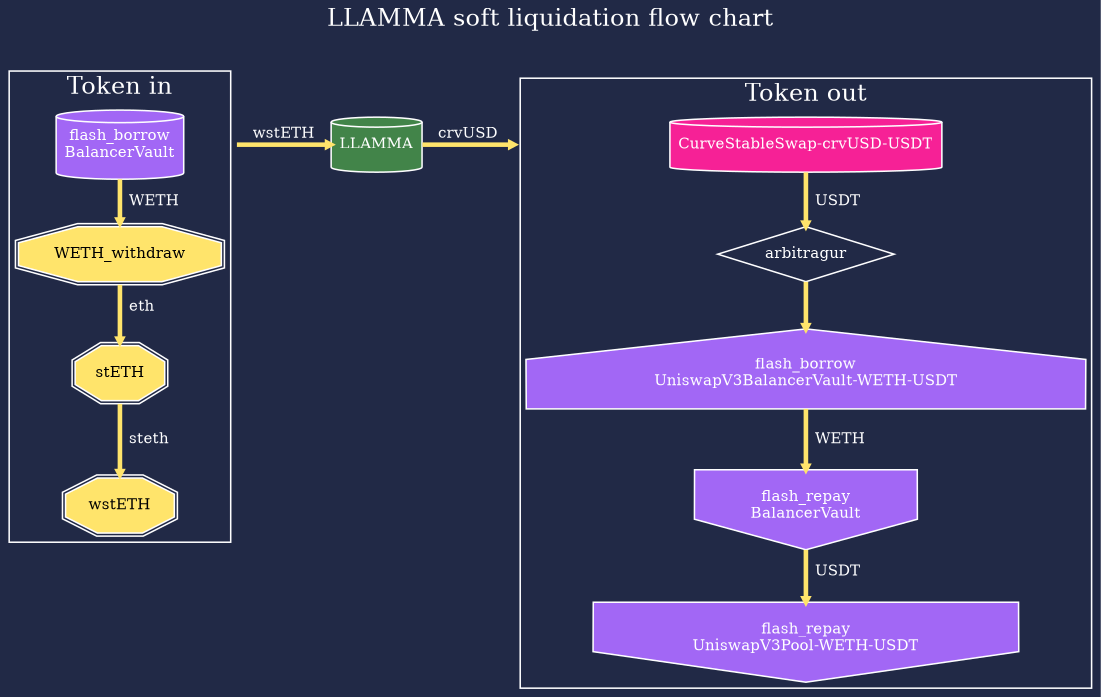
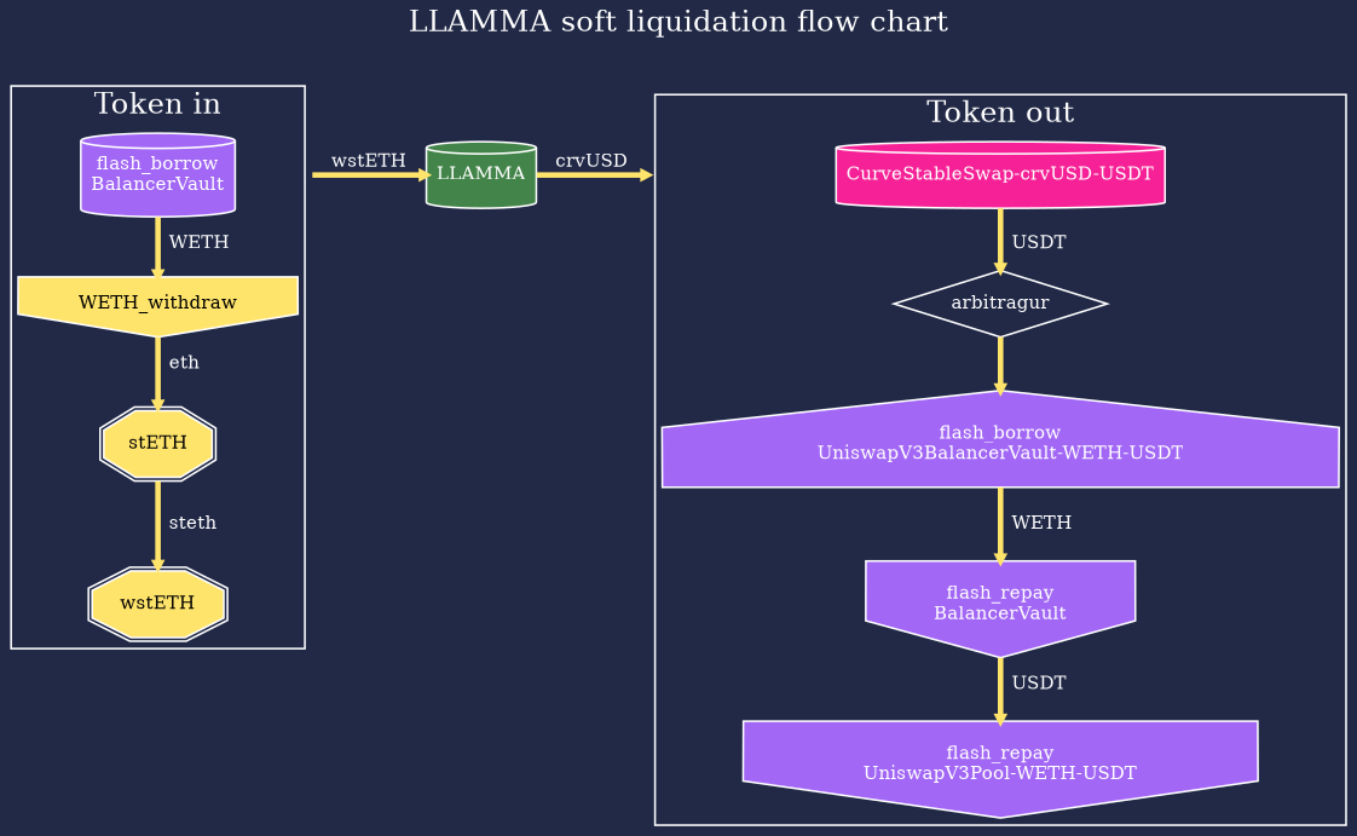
  strict digraph {
    bgcolor="#212946"
    cluster=true
    compound=true
    fontcolor=white
    fontsize=32
    label="LLAMMA soft liquidation flow chart\n\n"
    labelloc=t
    rankdir=TB
    node [color="#fefeff" fillcolor="#A267F5" fixedsize=False fontcolor=white fontsize=20 margin=0.15 penwidth=2 shape=cylinder style="filled,setlinewidth(3)"]
    edge [arrowsize=0.5 color="#ffe46b" fontcolor="#fefeff" fontsize=20 minlen=1.5 penwidth=6 style="filled,setlinewidth(3)" weight=10]
    n1 [height=1 label="flash_borrow\nBalancerVault" width=1.5]
-   n2 [fillcolor="#ffe46b" fontcolor=black height=1 label=WETH_withdraw shape=doubleoctagon width=1.5]
+   n2 [fillcolor="#ffe46b" fontcolor=black height=1 label=WETH_withdraw shape=invhouse width=1.5]
    n3 [fillcolor="#ffe46b" fontcolor=black height=1 label=stETH shape=doubleoctagon width=1.5]
    n4 [fillcolor="#ffe46b" fontcolor=black height=1 label=wstETH shape=doubleoctagon width=1.5]
    n5 [fillcolor="#428449" height=1 label=LLAMMA width=1.5]
    llamma_right_arrow [fillcolor=transparent fixedsize=true height=0 shape=point style=invis width=1.5]
    llamma_left_arrow [fillcolor=transparent fixedsize=true height=0 shape=point style=invis width=1.5]
    n8 [fillcolor="#f62196" height=1 label="CurveStableSwap-crvUSD-USDT" width=1.5]
    n9 [fillcolor=transparent height=1 label=arbitragur shape=diamond width=1.5]
    n10 [height=1 label="flash_borrow\nUniswapV3BalancerVault-WETH-USDT" shape=house width=1.5]
    n11 [height=1 label="flash_repay\nBalancerVault" shape=invhouse width=1.5]
    n12 [height=1 label="flash_repay\nUniswapV3Pool-WETH-USDT" shape=invhouse width=1.5]
    subgraph sub_1 {
      color="#fefeff"
      fillcolor=transparent
      label="Token in"
      penwidth=2
      n1
      n2
      n3
      n4
    }
    subgraph sub_2 {
      cluster=false
      color="#fefeff"
      fillcolor=transparent
      label="Soft-Liquidation"
      penwidth=2
      rank=same
      n5
      llamma_right_arrow
      llamma_left_arrow
    }
    subgraph sub_3 {
      color="#fefeff"
      fillcolor=transparent
      label="Token out"
      penwidth=2
      n8
      n9
      n10
      n11
      n12
    }
    n1 -> n2 [label="  WETH  "]
    n2 -> n3 [label="  eth  "]
    n3 -> n4 [label="  steth  "]
    n5 -> llamma_right_arrow [label="  crvUSD  "]
    llamma_left_arrow -> n5 [label="  wstETH  "]
    n8 -> n9 [label="  USDT  "]
    n9 -> n10 [label="    "]
    n10 -> n11 [label="  WETH  "]
    n11 -> n12 [label="  USDT  "]
  }
